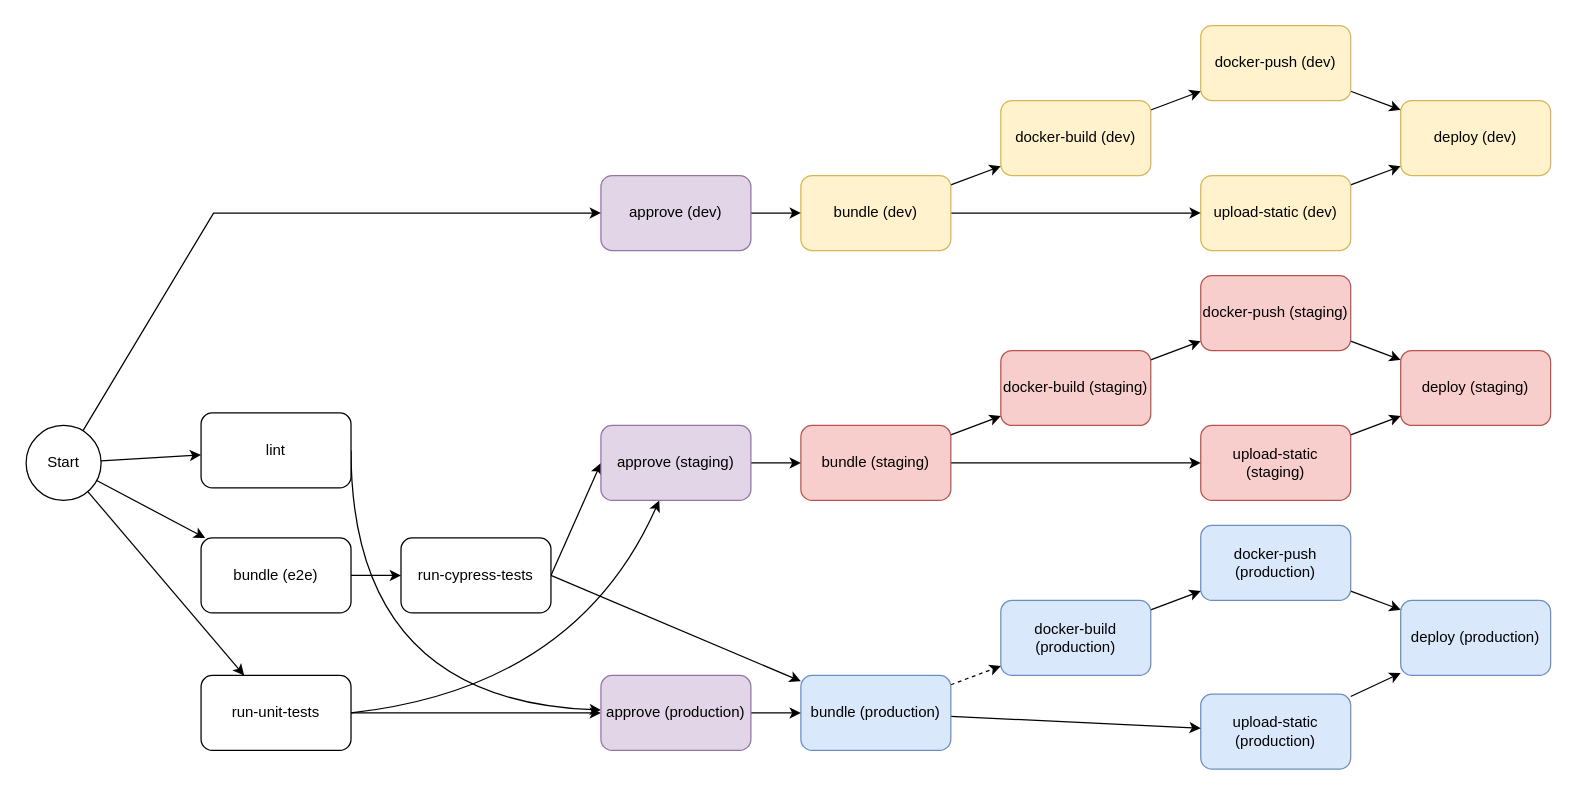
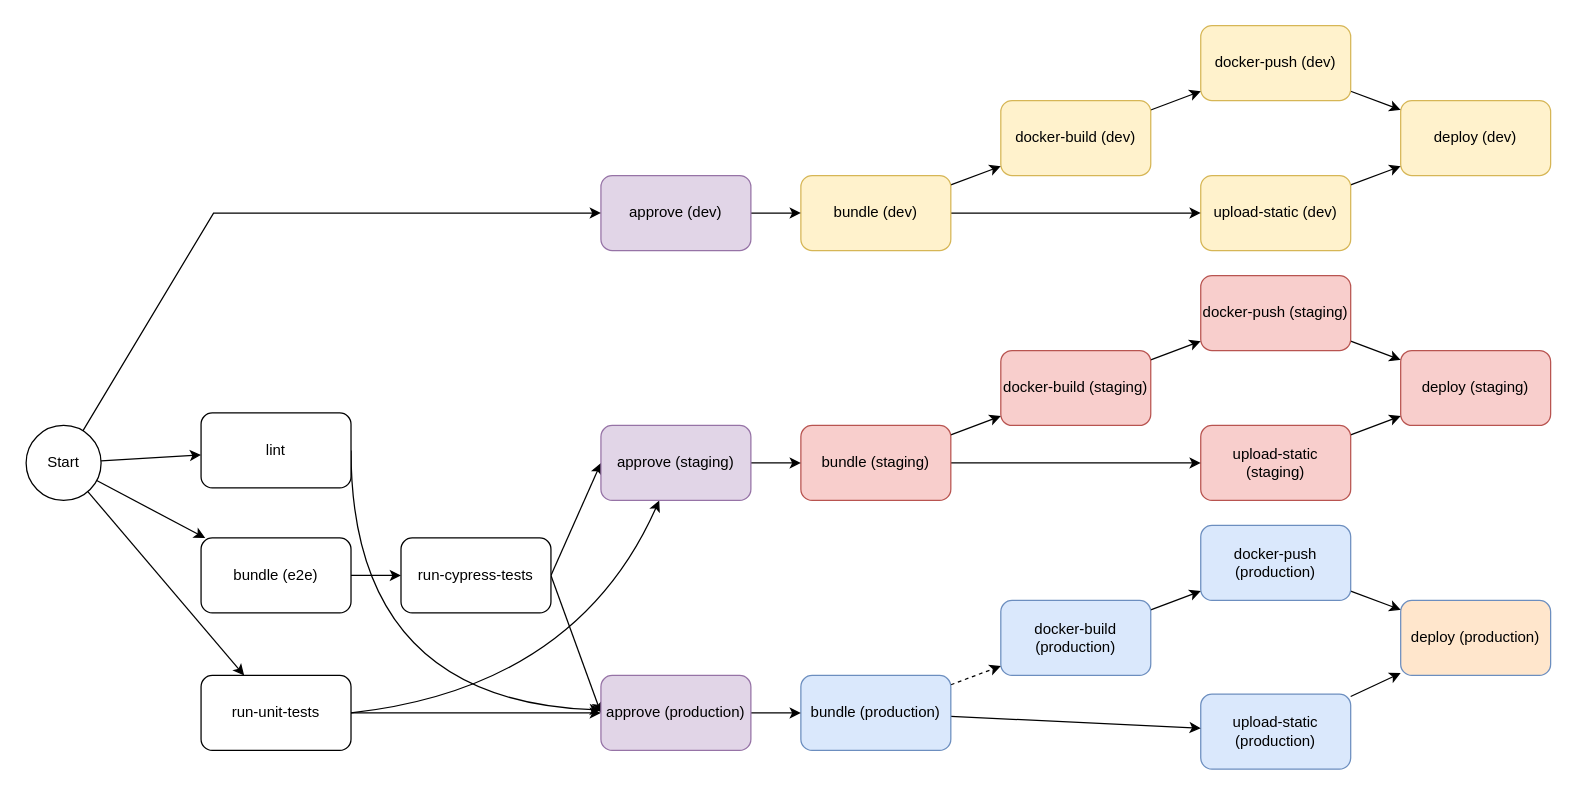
  <mxCell id="0" />
  <mxCell id="1" parent="0" />
  <mxCell id="2" value="deploy (dev)" style="rounded=1;whiteSpace=wrap;html=1;fillColor=#fff2cc;strokeColor=#d6b656;" parent="1" vertex="1"><mxGeometry x="1120" y="80" width="120" height="60" as="geometry" /></mxCell>
  <mxCell id="3" style="edgeStyle=none;rounded=0;orthogonalLoop=1;jettySize=auto;html=1;strokeColor=default;" parent="1" source="4" target="2" edge="1"><mxGeometry relative="1" as="geometry" /></mxCell>
  <mxCell id="4" value="docker-push (dev)" style="rounded=1;whiteSpace=wrap;html=1;fillColor=#fff2cc;strokeColor=#d6b656;" parent="1" vertex="1"><mxGeometry x="960" y="20" width="120" height="60" as="geometry" /></mxCell>
  <mxCell id="5" style="edgeStyle=none;rounded=0;orthogonalLoop=1;jettySize=auto;html=1;strokeColor=default;" parent="1" source="6" target="2" edge="1"><mxGeometry relative="1" as="geometry" /></mxCell>
  <mxCell id="6" value="upload-static (dev)" style="rounded=1;whiteSpace=wrap;html=1;fillColor=#fff2cc;strokeColor=#d6b656;" parent="1" vertex="1"><mxGeometry x="960" y="140" width="120" height="60" as="geometry" /></mxCell>
  <mxCell id="7" style="edgeStyle=none;rounded=0;orthogonalLoop=1;jettySize=auto;html=1;strokeColor=default;" parent="1" source="8" target="4" edge="1"><mxGeometry relative="1" as="geometry" /></mxCell>
  <mxCell id="8" value="docker-build (dev)" style="rounded=1;whiteSpace=wrap;html=1;fillColor=#fff2cc;strokeColor=#d6b656;" parent="1" vertex="1"><mxGeometry x="800" y="80" width="120" height="60" as="geometry" /></mxCell>
  <mxCell id="9" value="" style="edgeStyle=none;rounded=0;orthogonalLoop=1;jettySize=auto;html=1;strokeColor=default;" parent="1" source="11" target="8" edge="1"><mxGeometry relative="1" as="geometry" /></mxCell>
  <mxCell id="10" style="edgeStyle=none;rounded=0;orthogonalLoop=1;jettySize=auto;html=1;strokeColor=default;" parent="1" source="11" target="6" edge="1"><mxGeometry relative="1" as="geometry" /></mxCell>
  <mxCell id="11" value="bundle (dev)" style="rounded=1;whiteSpace=wrap;html=1;fillColor=#fff2cc;strokeColor=#d6b656;" parent="1" vertex="1"><mxGeometry x="640" y="140" width="120" height="60" as="geometry" /></mxCell>
  <mxCell id="12" style="edgeStyle=none;rounded=0;orthogonalLoop=1;jettySize=auto;html=1;strokeColor=default;" parent="1" source="13" target="11" edge="1"><mxGeometry relative="1" as="geometry" /></mxCell>
  <mxCell id="13" value="approve (dev)" style="rounded=1;whiteSpace=wrap;html=1;fillColor=#e1d5e7;strokeColor=#9673a6;" parent="1" vertex="1"><mxGeometry x="480" y="140" width="120" height="60" as="geometry" /></mxCell>
  <mxCell id="14" style="edgeStyle=none;rounded=0;orthogonalLoop=1;jettySize=auto;html=1;strokeColor=default;" parent="1" source="18" target="20" edge="1"><mxGeometry relative="1" as="geometry" /></mxCell>
  <mxCell id="15" style="edgeStyle=none;rounded=0;orthogonalLoop=1;jettySize=auto;html=1;strokeColor=default;" parent="1" source="18" target="22" edge="1"><mxGeometry relative="1" as="geometry" /></mxCell>
  <mxCell id="16" style="edgeStyle=none;rounded=0;orthogonalLoop=1;jettySize=auto;html=1;strokeColor=default;" parent="1" source="18" target="28" edge="1"><mxGeometry relative="1" as="geometry" /></mxCell>
  <mxCell id="17" style="edgeStyle=none;rounded=0;orthogonalLoop=1;jettySize=auto;html=1;strokeColor=default;" parent="1" source="18" target="13" edge="1"><mxGeometry relative="1" as="geometry"><Array as="points"><mxPoint x="170" y="170" /></Array></mxGeometry></mxCell>
  <mxCell id="18" value="Start" style="ellipse;whiteSpace=wrap;html=1;" parent="1" vertex="1"><mxGeometry x="20" y="340" width="60" height="60" as="geometry" /></mxCell>
  <mxCell id="19" style="edgeStyle=none;orthogonalLoop=1;jettySize=auto;html=1;strokeColor=default;exitX=1;exitY=0.5;exitDx=0;exitDy=0;curved=1;" parent="1" source="20" target="52" edge="1"><mxGeometry relative="1" as="geometry"><Array as="points"><mxPoint x="280" y="560" /></Array></mxGeometry></mxCell>
  <mxCell id="20" value="lint" style="rounded=1;whiteSpace=wrap;html=1;" parent="1" vertex="1"><mxGeometry x="160" y="330" width="120" height="60" as="geometry" /></mxCell>
  <mxCell id="21" value="" style="edgeStyle=none;rounded=0;orthogonalLoop=1;jettySize=auto;html=1;strokeColor=default;" parent="1" source="22" target="25" edge="1"><mxGeometry relative="1" as="geometry" /></mxCell>
  <mxCell id="22" value="bundle (e2e)" style="rounded=1;whiteSpace=wrap;html=1;" parent="1" vertex="1"><mxGeometry x="160" y="430" width="120" height="60" as="geometry" /></mxCell>
  <mxCell id="23" value="" style="edgeStyle=none;rounded=0;orthogonalLoop=1;jettySize=auto;html=1;strokeColor=default;exitX=1;exitY=0.5;exitDx=0;exitDy=0;entryX=0;entryY=0.5;entryDx=0;entryDy=0;" parent="1" source="25" target="40" edge="1"><mxGeometry relative="1" as="geometry" /></mxCell>
- <mxCell id="24" style="edgeStyle=none;rounded=0;orthogonalLoop=1;jettySize=auto;html=1;strokeColor=default;exitX=1;exitY=0.5;exitDx=0;exitDy=0;" parent="1" source="25" target="50" edge="1"><mxGeometry relative="1" as="geometry" /></mxCell>
+ <mxCell id="24" style="edgeStyle=none;rounded=0;orthogonalLoop=1;jettySize=auto;html=1;strokeColor=default;exitX=1;exitY=0.5;exitDx=0;exitDy=0;entryX=0;entryY=0.5;entryDx=0;entryDy=0;" parent="1" source="25" target="52" edge="1"><mxGeometry relative="1" as="geometry" /></mxCell>
  <mxCell id="25" value="run-cypress-tests" style="rounded=1;whiteSpace=wrap;html=1;" parent="1" vertex="1"><mxGeometry x="320" y="430" width="120" height="60" as="geometry" /></mxCell>
  <mxCell id="26" style="edgeStyle=none;orthogonalLoop=1;jettySize=auto;html=1;strokeColor=default;exitX=1;exitY=0.5;exitDx=0;exitDy=0;curved=1;" parent="1" source="28" target="40" edge="1"><mxGeometry relative="1" as="geometry"><Array as="points"><mxPoint x="460" y="550" /></Array></mxGeometry></mxCell>
  <mxCell id="27" style="edgeStyle=none;rounded=0;orthogonalLoop=1;jettySize=auto;html=1;strokeColor=default;exitX=1;exitY=0.5;exitDx=0;exitDy=0;" parent="1" source="28" target="52" edge="1"><mxGeometry relative="1" as="geometry" /></mxCell>
  <mxCell id="28" value="run-unit-tests" style="rounded=1;whiteSpace=wrap;html=1;" parent="1" vertex="1"><mxGeometry x="160" y="540" width="120" height="60" as="geometry" /></mxCell>
  <mxCell id="29" value="deploy (staging)" style="rounded=1;whiteSpace=wrap;html=1;fillColor=#f8cecc;strokeColor=#b85450;" parent="1" vertex="1"><mxGeometry x="1120" y="280" width="120" height="60" as="geometry" /></mxCell>
  <mxCell id="30" style="edgeStyle=none;rounded=0;orthogonalLoop=1;jettySize=auto;html=1;strokeColor=default;" parent="1" source="31" target="29" edge="1"><mxGeometry relative="1" as="geometry" /></mxCell>
  <mxCell id="31" value="docker-push (staging)" style="rounded=1;whiteSpace=wrap;html=1;fillColor=#f8cecc;strokeColor=#b85450;" parent="1" vertex="1"><mxGeometry x="960" y="220" width="120" height="60" as="geometry" /></mxCell>
  <mxCell id="32" style="edgeStyle=none;rounded=0;orthogonalLoop=1;jettySize=auto;html=1;strokeColor=default;" parent="1" source="33" target="29" edge="1"><mxGeometry relative="1" as="geometry" /></mxCell>
  <mxCell id="33" value="upload-static (staging)" style="rounded=1;whiteSpace=wrap;html=1;fillColor=#f8cecc;strokeColor=#b85450;" parent="1" vertex="1"><mxGeometry x="960" y="340" width="120" height="60" as="geometry" /></mxCell>
  <mxCell id="34" style="edgeStyle=none;rounded=0;orthogonalLoop=1;jettySize=auto;html=1;strokeColor=default;" parent="1" source="35" target="31" edge="1"><mxGeometry relative="1" as="geometry" /></mxCell>
  <mxCell id="35" value="docker-build (staging)" style="rounded=1;whiteSpace=wrap;html=1;fillColor=#f8cecc;strokeColor=#b85450;" parent="1" vertex="1"><mxGeometry x="800" y="280" width="120" height="60" as="geometry" /></mxCell>
  <mxCell id="36" value="" style="edgeStyle=none;rounded=0;orthogonalLoop=1;jettySize=auto;html=1;strokeColor=default;" parent="1" source="38" target="35" edge="1"><mxGeometry relative="1" as="geometry" /></mxCell>
  <mxCell id="37" style="edgeStyle=none;rounded=0;orthogonalLoop=1;jettySize=auto;html=1;strokeColor=default;" parent="1" source="38" target="33" edge="1"><mxGeometry relative="1" as="geometry" /></mxCell>
  <mxCell id="38" value="bundle (staging)" style="rounded=1;whiteSpace=wrap;html=1;fillColor=#f8cecc;strokeColor=#b85450;" parent="1" vertex="1"><mxGeometry x="640" y="340" width="120" height="60" as="geometry" /></mxCell>
  <mxCell id="39" style="edgeStyle=none;rounded=0;orthogonalLoop=1;jettySize=auto;html=1;strokeColor=default;" parent="1" source="40" target="38" edge="1"><mxGeometry relative="1" as="geometry" /></mxCell>
  <mxCell id="40" value="approve (staging)" style="rounded=1;whiteSpace=wrap;html=1;fillColor=#e1d5e7;strokeColor=#9673a6;" parent="1" vertex="1"><mxGeometry x="480" y="340" width="120" height="60" as="geometry" /></mxCell>
- <mxCell id="41" value="deploy (production)" style="rounded=1;whiteSpace=wrap;html=1;fillColor=#dae8fc;strokeColor=#6c8ebf;" parent="1" vertex="1"><mxGeometry x="1120" y="480" width="120" height="60" as="geometry" /></mxCell>
+ <mxCell id="41" value="deploy (production)" style="rounded=1;whiteSpace=wrap;html=1;fillColor=#ffe6cc;strokeColor=#6c8ebf;" parent="1" vertex="1"><mxGeometry x="1120" y="480" width="120" height="60" as="geometry" /></mxCell>
  <mxCell id="42" style="edgeStyle=none;rounded=0;orthogonalLoop=1;jettySize=auto;html=1;strokeColor=default;" parent="1" source="43" target="41" edge="1"><mxGeometry relative="1" as="geometry" /></mxCell>
  <mxCell id="43" value="docker-push (production)" style="rounded=1;whiteSpace=wrap;html=1;fillColor=#dae8fc;strokeColor=#6c8ebf;" parent="1" vertex="1"><mxGeometry x="960" y="420" width="120" height="60" as="geometry" /></mxCell>
  <mxCell id="44" style="edgeStyle=none;rounded=0;orthogonalLoop=1;jettySize=auto;html=1;strokeColor=default;" parent="1" source="45" target="41" edge="1"><mxGeometry relative="1" as="geometry" /></mxCell>
  <mxCell id="45" value="upload-static (production)" style="rounded=1;whiteSpace=wrap;html=1;fillColor=#dae8fc;strokeColor=#6c8ebf;" parent="1" vertex="1"><mxGeometry x="960" y="555" width="120" height="60" as="geometry" /></mxCell>
  <mxCell id="46" style="edgeStyle=none;rounded=0;orthogonalLoop=1;jettySize=auto;html=1;strokeColor=default;" parent="1" source="47" target="43" edge="1"><mxGeometry relative="1" as="geometry" /></mxCell>
  <mxCell id="47" value="docker-build (production)" style="rounded=1;whiteSpace=wrap;html=1;fillColor=#dae8fc;strokeColor=#6c8ebf;" parent="1" vertex="1"><mxGeometry x="800" y="480" width="120" height="60" as="geometry" /></mxCell>
  <mxCell id="48" style="edgeStyle=none;rounded=0;orthogonalLoop=1;jettySize=auto;html=1;strokeColor=default;dashed=1;" parent="1" source="50" target="47" edge="1"><mxGeometry relative="1" as="geometry" /></mxCell>
  <mxCell id="49" style="edgeStyle=none;rounded=0;orthogonalLoop=1;jettySize=auto;html=1;strokeColor=default;" parent="1" source="50" target="45" edge="1"><mxGeometry relative="1" as="geometry" /></mxCell>
  <mxCell id="50" value="bundle (production)" style="rounded=1;whiteSpace=wrap;html=1;fillColor=#dae8fc;strokeColor=#6c8ebf;" parent="1" vertex="1"><mxGeometry x="640" y="540" width="120" height="60" as="geometry" /></mxCell>
  <mxCell id="51" value="" style="edgeStyle=none;rounded=0;orthogonalLoop=1;jettySize=auto;html=1;strokeColor=default;" parent="1" source="52" target="50" edge="1"><mxGeometry relative="1" as="geometry" /></mxCell>
  <mxCell id="52" value="approve (production)" style="rounded=1;whiteSpace=wrap;html=1;fillColor=#e1d5e7;strokeColor=#9673a6;" parent="1" vertex="1"><mxGeometry x="480" y="540" width="120" height="60" as="geometry" /></mxCell>
